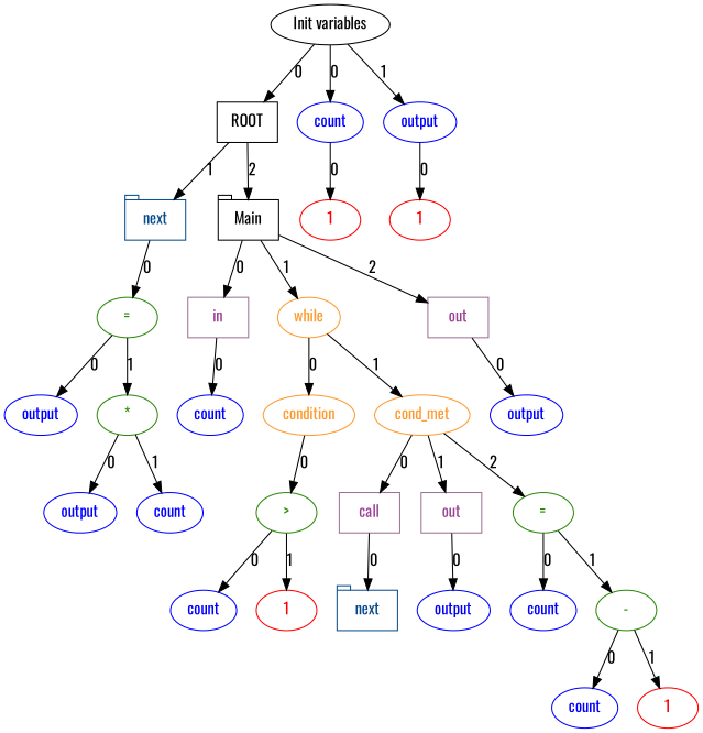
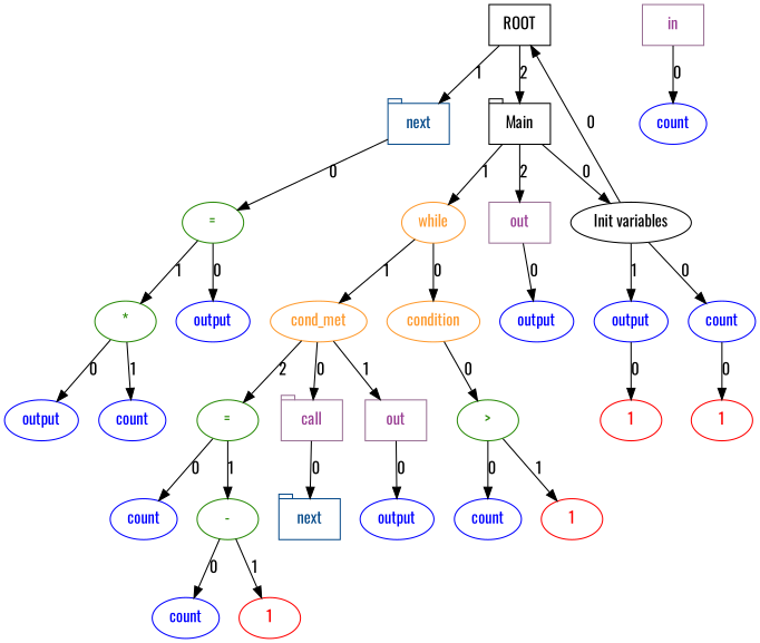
  digraph {
    fontname=Oswald
    node [color=blue fillcolor=white fontcolor=blue fontname=Oswald shape=ellipse style=solid weight=1]
    edge [color=black fontname=Oswald style=solid weight=1]
    n1 [color=black fontcolor=black label=ROOT shape=box]
    n2 [color="#084B8A" fontcolor="#084B8A" label=next shape=tab]
    n3 [color=black fontcolor=black label=Main shape=tab]
    n4 [color=black fontcolor=black label="Init variables"]
    n5 [label=count]
    n6 [label=output]
    n7 [color="#298A08" fontcolor="#298A08" label="="]
    n8 [color="#9A7195" fontcolor="#9A4195" label=in shape=box]
    n9 [color="#FE9A2E" fontcolor="#FE9A2E" label=while]
    n10 [color="#9A7195" fontcolor="#9A4195" label=out shape=box]
    n11 [color=red fontcolor=red label=1]
    n12 [color=red fontcolor=red label=1]
    n13 [label=output]
    n14 [color="#298A08" fontcolor="#298A08" label="*"]
    n15 [label=output]
    n16 [label=count]
    n17 [label=count]
    n18 [color="#FE9A2E" fontcolor="#FE9A2E" label=condition]
    n19 [color="#FE9A2E" fontcolor="#FE9A2E" label=cond_met]
    n20 [label=output]
    n21 [color="#298A08" fontcolor="#298A08" label=">"]
-   n22 [color="#9A7195" fontcolor="#9A4195" label=call shape=box]
+   n22 [color="#9A7195" fontcolor="#9A4195" label=call shape=tab]
    n23 [color="#9A7195" fontcolor="#9A4195" label=out shape=box]
    n24 [color="#298A08" fontcolor="#298A08" label="="]
    n25 [label=count]
    n26 [color=red fontcolor=red label=1]
    n27 [color="#084B8A" fontcolor="#084B8A" label=next shape=tab]
    n28 [label=output]
    n29 [label=count]
    n30 [color="#298A08" fontcolor="#298A08" label="-"]
    n31 [label=count]
    n32 [color=red fontcolor=red label=1]
    n1 -> n2 [label=1]
    n1 -> n3 [label=2]
    n2 -> n7 [label=0]
-   n3 -> n8 [label=0]
+   n3 -> n4 [label=0]
    n3 -> n9 [label=1]
    n3 -> n10 [label=2]
    n4 -> n1 [label=0]
    n4 -> n5 [label=0]
    n4 -> n6 [label=1]
    n5 -> n11 [label=0]
    n6 -> n12 [label=0]
    n7 -> n13 [label=0]
    n7 -> n14 [label=1]
    n8 -> n17 [label=0]
    n9 -> n18 [label=0]
    n9 -> n19 [label=1]
    n10 -> n20 [label=0]
    n14 -> n15 [label=0]
    n14 -> n16 [label=1]
    n18 -> n21 [label=0]
    n19 -> n22 [label=0]
    n19 -> n23 [label=1]
    n19 -> n24 [label=2]
    n21 -> n25 [label=0]
    n21 -> n26 [label=1]
    n22 -> n27 [label=0]
    n23 -> n28 [label=0]
    n24 -> n29 [label=0]
    n24 -> n30 [label=1]
    n30 -> n31 [label=0]
    n30 -> n32 [label=1]
  }
